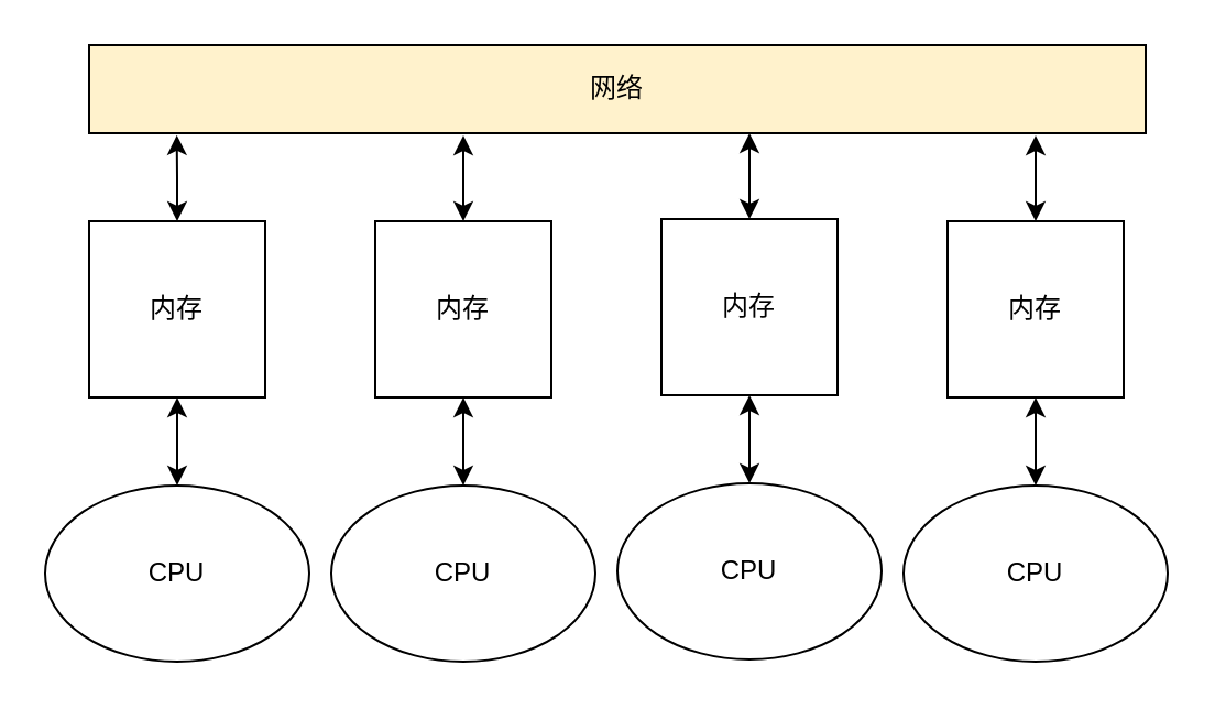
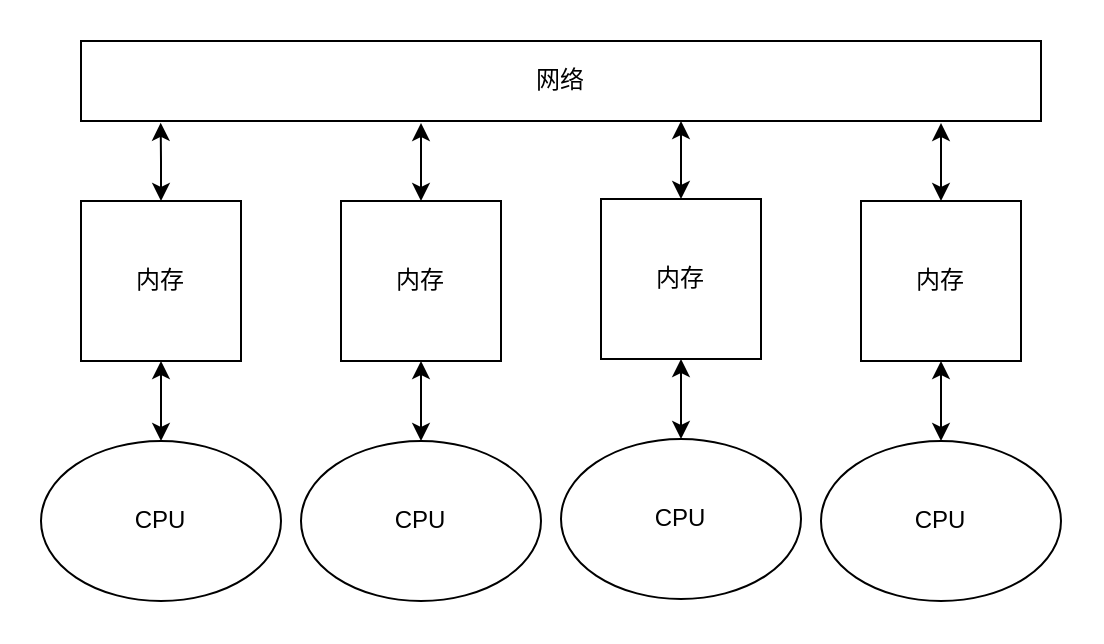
  <mxCell id="0" />
  <mxCell id="1" parent="0" />
- <mxCell id="2" value="网络" style="rounded=0;whiteSpace=wrap;html=1;fillColor=#fff2cc;" vertex="1" parent="1"><mxGeometry x="40" y="20" width="480" height="40" as="geometry" /></mxCell>
+ <mxCell id="2" value="网络" style="rounded=0;whiteSpace=wrap;html=1;" vertex="1" parent="1"><mxGeometry x="40" y="20" width="480" height="40" as="geometry" /></mxCell>
  <mxCell id="3" value="" style="edgeStyle=orthogonalEdgeStyle;rounded=0;orthogonalLoop=1;jettySize=auto;html=1;entryX=0.083;entryY=1.022;entryDx=0;entryDy=0;entryPerimeter=0;startArrow=classic;startFill=1;" edge="1" parent="1" source="4" target="2"><mxGeometry relative="1" as="geometry" /></mxCell>
  <mxCell id="4" value="内存" style="whiteSpace=wrap;html=1;aspect=fixed;" vertex="1" parent="1"><mxGeometry x="40" y="100" width="80" height="80" as="geometry" /></mxCell>
  <mxCell id="5" value="" style="edgeStyle=orthogonalEdgeStyle;rounded=0;orthogonalLoop=1;jettySize=auto;html=1;startArrow=classic;startFill=1;" edge="1" parent="1" source="6" target="4"><mxGeometry relative="1" as="geometry" /></mxCell>
  <mxCell id="6" value="CPU" style="ellipse;whiteSpace=wrap;html=1;" vertex="1" parent="1"><mxGeometry x="20" y="220" width="120" height="80" as="geometry" /></mxCell>
  <mxCell id="7" value="" style="edgeStyle=orthogonalEdgeStyle;rounded=0;orthogonalLoop=1;jettySize=auto;html=1;entryX=0.071;entryY=1.014;entryDx=0;entryDy=0;entryPerimeter=0;startArrow=classic;startFill=1;" edge="1" parent="1" source="8"><mxGeometry relative="1" as="geometry"><mxPoint x="210" y="61" as="targetPoint" /></mxGeometry></mxCell>
  <mxCell id="8" value="内存" style="whiteSpace=wrap;html=1;aspect=fixed;" vertex="1" parent="1"><mxGeometry x="170" y="100" width="80" height="80" as="geometry" /></mxCell>
  <mxCell id="9" value="" style="edgeStyle=orthogonalEdgeStyle;rounded=0;orthogonalLoop=1;jettySize=auto;html=1;startArrow=classic;startFill=1;" edge="1" parent="1" source="10" target="8"><mxGeometry relative="1" as="geometry" /></mxCell>
  <mxCell id="10" value="CPU" style="ellipse;whiteSpace=wrap;html=1;" vertex="1" parent="1"><mxGeometry x="150" y="220" width="120" height="80" as="geometry" /></mxCell>
  <mxCell id="11" value="" style="edgeStyle=orthogonalEdgeStyle;rounded=0;orthogonalLoop=1;jettySize=auto;html=1;entryX=0.071;entryY=1.014;entryDx=0;entryDy=0;entryPerimeter=0;startArrow=classic;startFill=1;" edge="1" parent="1" source="12"><mxGeometry relative="1" as="geometry"><mxPoint x="340" y="60" as="targetPoint" /></mxGeometry></mxCell>
  <mxCell id="12" value="内存" style="whiteSpace=wrap;html=1;aspect=fixed;" vertex="1" parent="1"><mxGeometry x="300" y="99" width="80" height="80" as="geometry" /></mxCell>
  <mxCell id="13" value="" style="edgeStyle=orthogonalEdgeStyle;rounded=0;orthogonalLoop=1;jettySize=auto;html=1;startArrow=classic;startFill=1;" edge="1" parent="1" source="14" target="12"><mxGeometry relative="1" as="geometry" /></mxCell>
  <mxCell id="14" value="CPU" style="ellipse;whiteSpace=wrap;html=1;" vertex="1" parent="1"><mxGeometry x="280" y="219" width="120" height="80" as="geometry" /></mxCell>
  <mxCell id="15" value="" style="edgeStyle=orthogonalEdgeStyle;rounded=0;orthogonalLoop=1;jettySize=auto;html=1;entryX=0.071;entryY=1.014;entryDx=0;entryDy=0;entryPerimeter=0;startArrow=classic;startFill=1;" edge="1" parent="1" source="16"><mxGeometry relative="1" as="geometry"><mxPoint x="470" y="61" as="targetPoint" /></mxGeometry></mxCell>
  <mxCell id="16" value="内存" style="whiteSpace=wrap;html=1;aspect=fixed;" vertex="1" parent="1"><mxGeometry x="430" y="100" width="80" height="80" as="geometry" /></mxCell>
  <mxCell id="17" value="" style="edgeStyle=orthogonalEdgeStyle;rounded=0;orthogonalLoop=1;jettySize=auto;html=1;startArrow=classic;startFill=1;" edge="1" parent="1" source="18" target="16"><mxGeometry relative="1" as="geometry" /></mxCell>
  <mxCell id="18" value="CPU" style="ellipse;whiteSpace=wrap;html=1;" vertex="1" parent="1"><mxGeometry x="410" y="220" width="120" height="80" as="geometry" /></mxCell>
